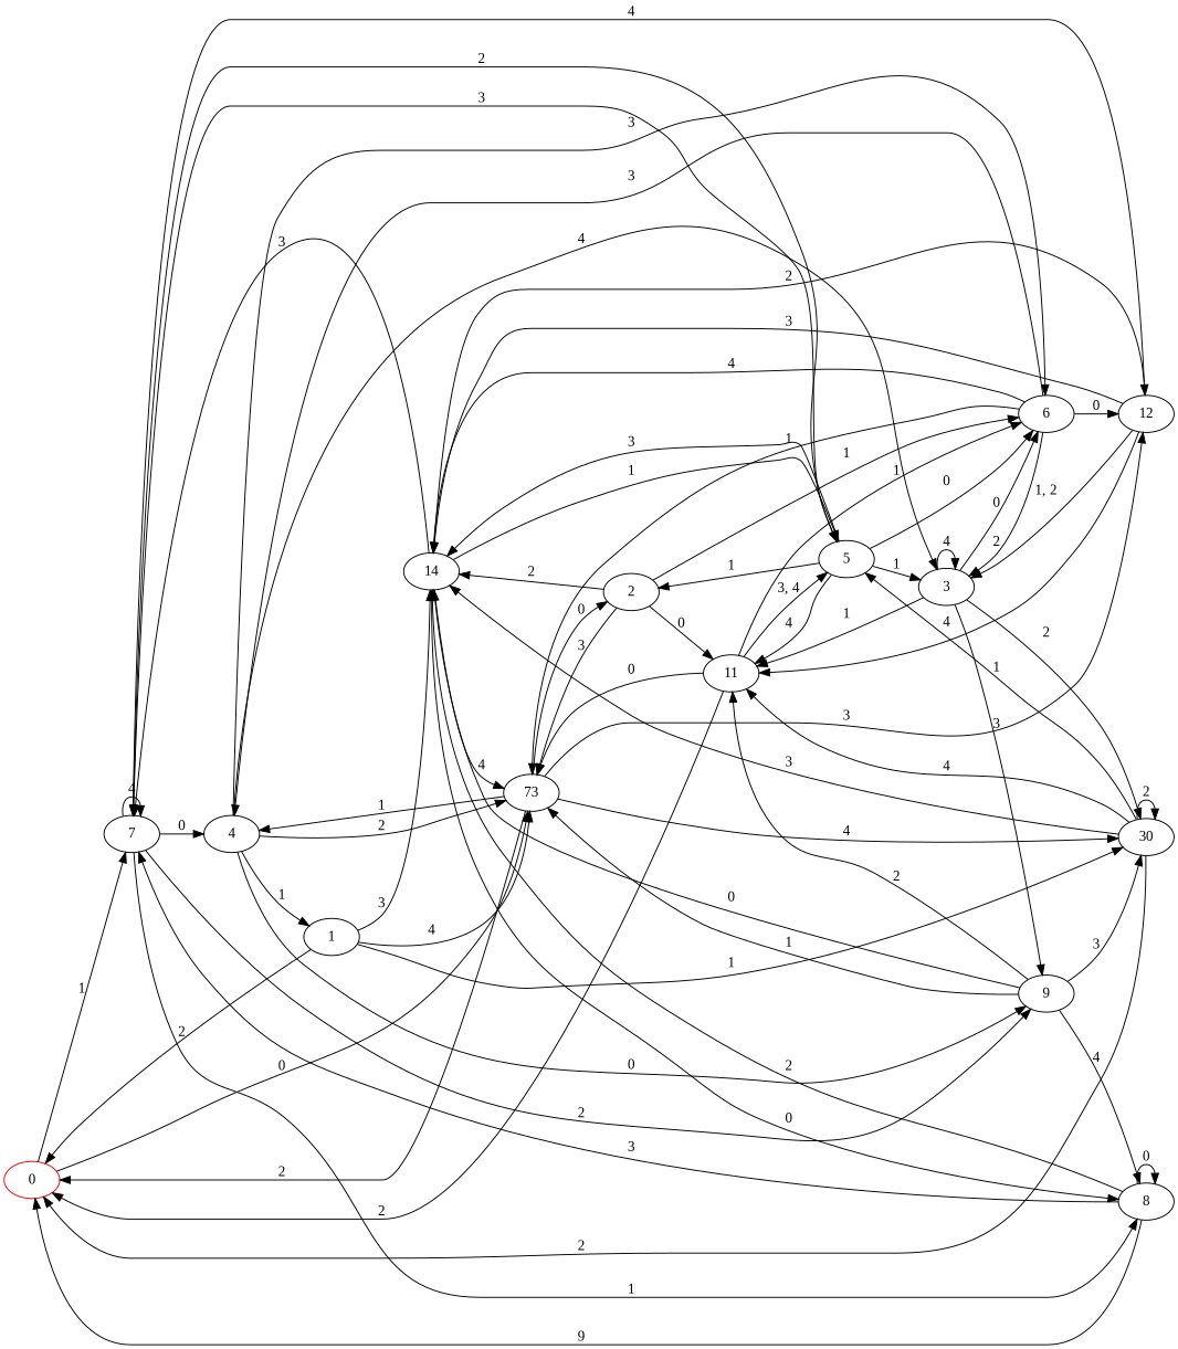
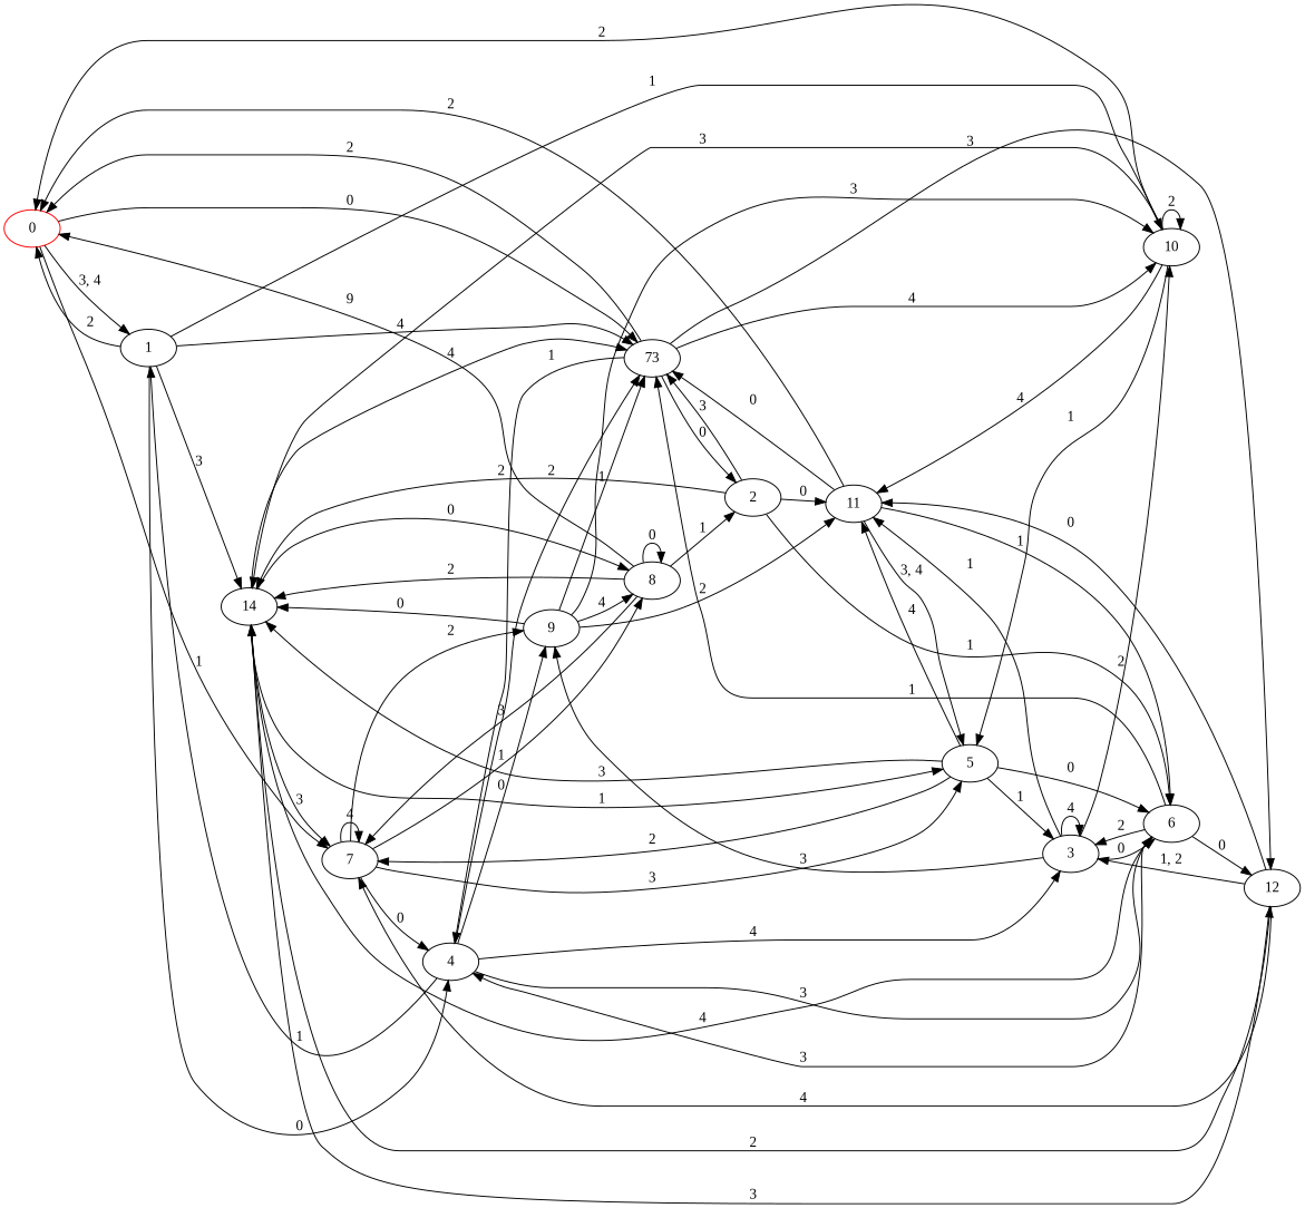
  digraph {
    fontname="Liberation Serif"
    rankdir=LR
    node [fontname="Liberation Serif"]
    edge [fontname="Liberation Serif"]
    n1 [color=red label=0]
    n2 [label=1]
    n3 [label=7]
    n4 [label=73]
    n5 [label=4]
-   n6 [label=30]
+   n6 [label=10]
    n7 [label=14]
    n8 [label=6]
    n9 [label=3]
    n10 [label=12]
    n11 [label=9]
    n12 [label=5]
    n13 [label=8]
    n14 [label=2]
    n15 [label=11]
+   n1 -> n2 [label="3, 4"]
    n1 -> n3 [label=1]
    n1 -> n4 [label=0]
    n2 -> n1 [label=2]
    n2 -> n4 [label=4]
+   n2 -> n5 [label=0]
    n2 -> n6 [label=1]
    n2 -> n7 [label=3]
    n3 -> n3 [label=4]
    n3 -> n5 [label=0]
    n3 -> n11 [label=2]
    n3 -> n12 [label=3]
    n3 -> n13 [label=1]
    n4 -> n1 [label=2]
    n4 -> n5 [label=1]
    n4 -> n6 [label=4]
    n4 -> n10 [label=3]
    n4 -> n14 [label=0]
    n5 -> n2 [label=1]
    n5 -> n4 [label=2]
    n5 -> n8 [label=3]
    n5 -> n9 [label=4]
    n5 -> n11 [label=0]
    n6 -> n1 [label=2]
    n6 -> n6 [label=2]
    n6 -> n7 [label=3]
    n6 -> n12 [label=1]
    n6 -> n15 [label=4]
    n7 -> n3 [label=3]
    n7 -> n4 [label=4]
    n7 -> n10 [label=2]
    n7 -> n12 [label=1]
    n7 -> n13 [label=0]
    n8 -> n4 [label=1]
    n8 -> n5 [label=3]
    n8 -> n7 [label=4]
    n8 -> n9 [label=2]
    n8 -> n10 [label=0]
    n9 -> n6 [label=2]
    n9 -> n8 [label=0]
    n9 -> n9 [label=4]
    n9 -> n11 [label=3]
    n9 -> n15 [label=1]
    n10 -> n3 [label=4]
    n10 -> n7 [label=3]
    n10 -> n9 [label="1, 2"]
-   n10 -> n15 [label=4]
+   n10 -> n15 [label=0]
    n11 -> n4 [label=1]
    n11 -> n6 [label=3]
    n11 -> n7 [label=0]
    n11 -> n13 [label=4]
    n11 -> n15 [label=2]
    n12 -> n3 [label=2]
    n12 -> n7 [label=3]
    n12 -> n8 [label=0]
    n12 -> n9 [label=1]
    n12 -> n15 [label=4]
    n13 -> n1 [label=9]
    n13 -> n3 [label=3]
    n13 -> n7 [label=2]
    n13 -> n13 [label=0]
-   n12 -> n14 [label=1]
+   n13 -> n14 [label=1]
    n14 -> n4 [label=3]
    n14 -> n7 [label=2]
    n14 -> n8 [label=1]
    n14 -> n15 [label=0]
    n15 -> n1 [label=2]
    n15 -> n4 [label=0]
    n15 -> n8 [label=1]
    n15 -> n12 [label="3, 4"]
  }
